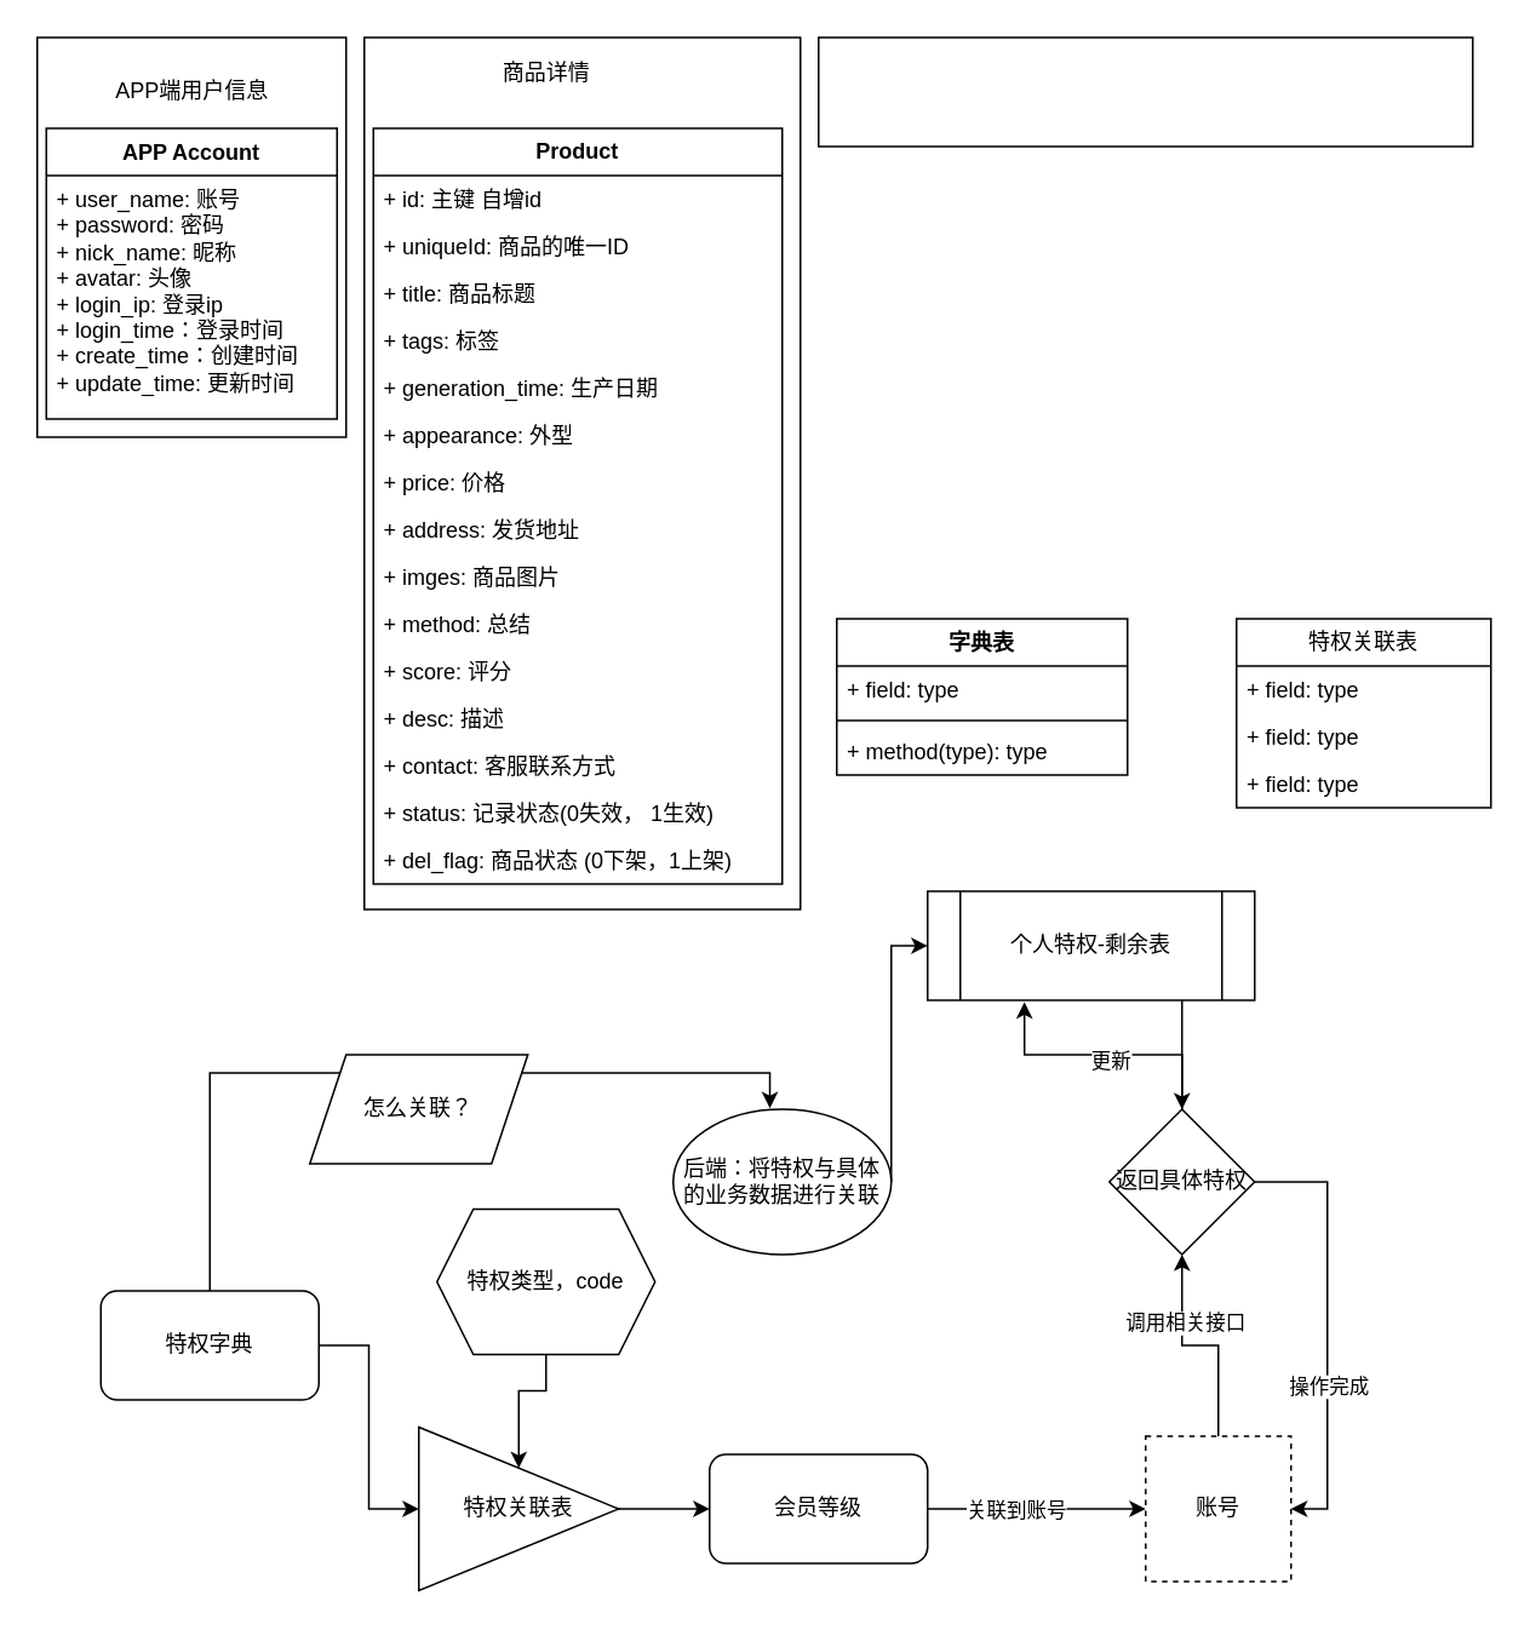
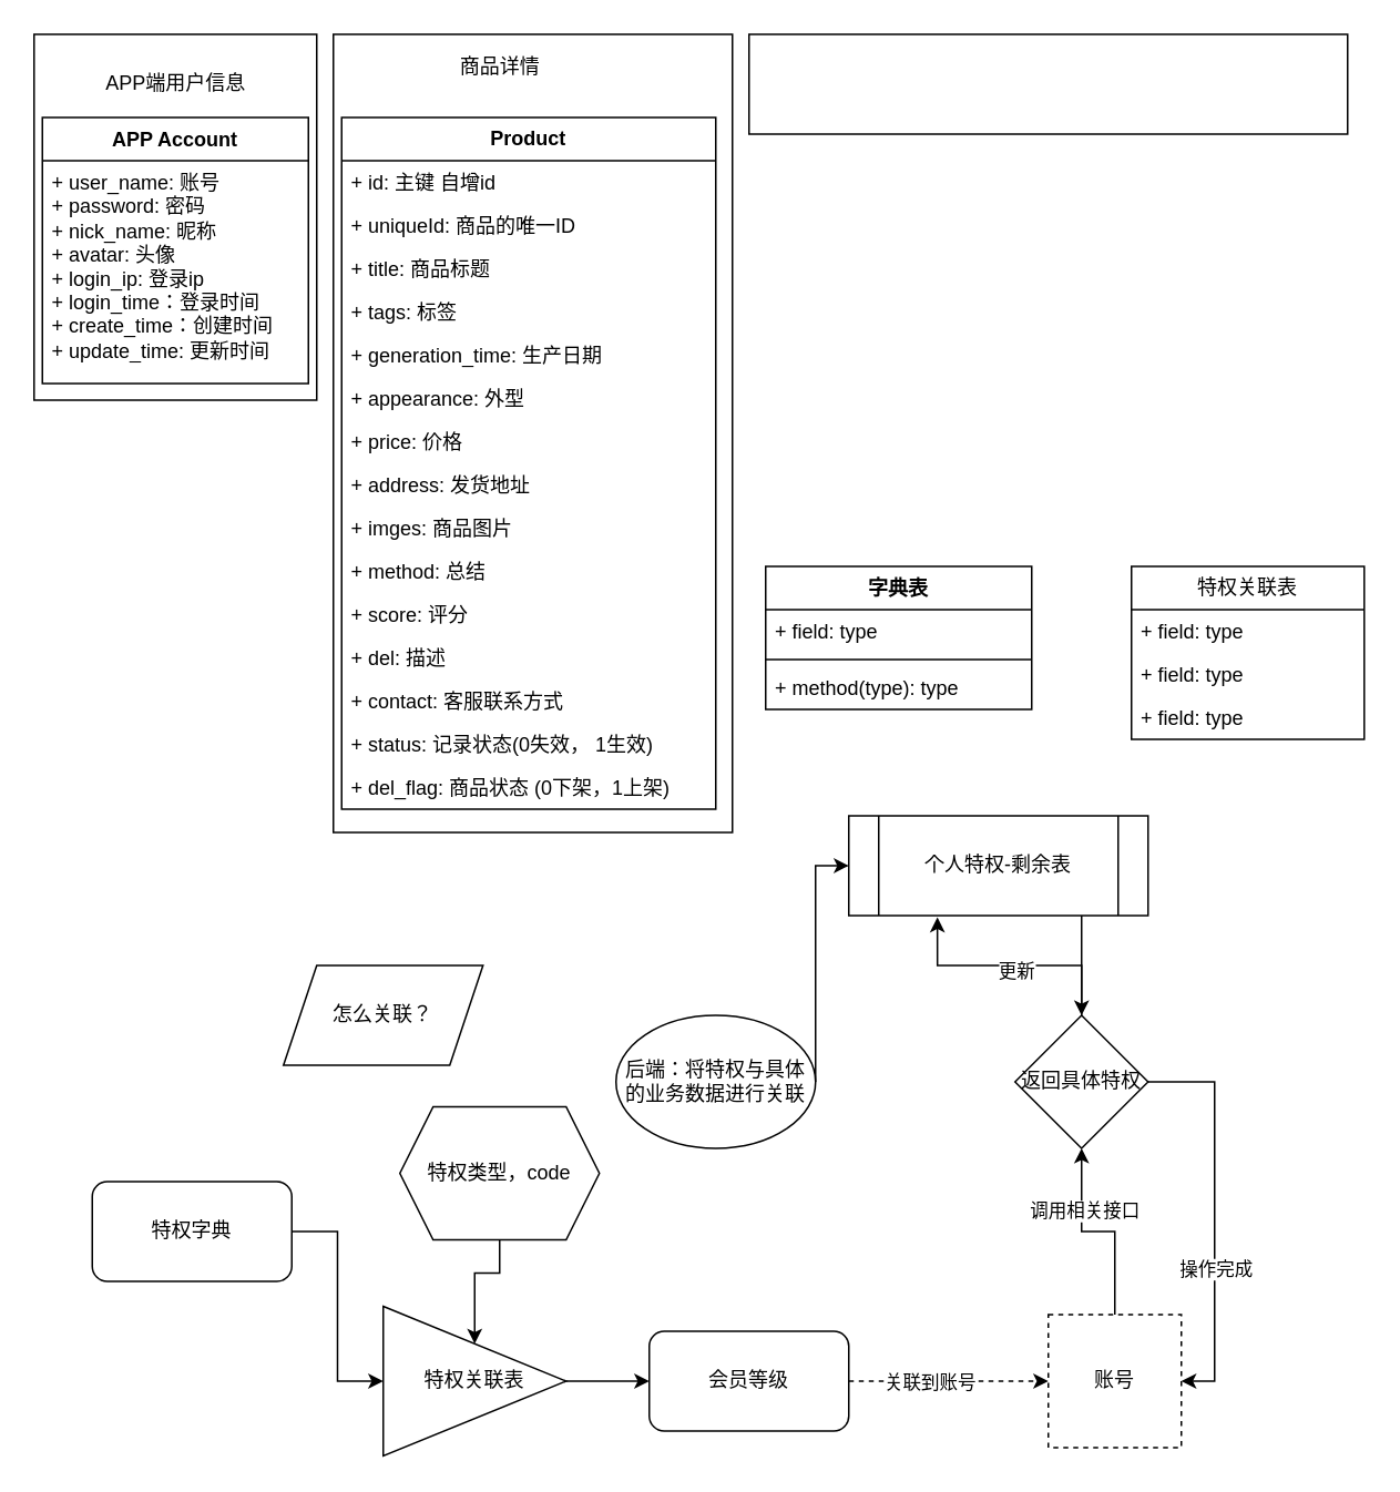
  <mxCell id="0" />
  <mxCell id="1" parent="0" />
  <mxCell id="2" value="" style="rounded=0;whiteSpace=wrap;html=1;align=left;movable=0;resizable=0;rotatable=0;deletable=0;editable=0;locked=1;connectable=0;" parent="1" vertex="1"><mxGeometry x="20" y="20" width="170" height="220" as="geometry" /></mxCell>
  <mxCell id="3" value="APP Account&lt;br&gt;" style="swimlane;fontStyle=1;align=center;verticalAlign=top;childLayout=stackLayout;horizontal=1;startSize=26;horizontalStack=0;resizeParent=1;resizeParentMax=0;resizeLast=0;collapsible=1;marginBottom=0;whiteSpace=wrap;html=1;movable=0;resizable=0;rotatable=0;deletable=0;editable=0;locked=1;connectable=0;" parent="1" vertex="1"><mxGeometry x="25" y="70" width="160" height="160" as="geometry" /></mxCell>
  <mxCell id="4" value="+ user_name: 账号&lt;br&gt;+ password: 密码&lt;br&gt;+ nick_name: 昵称&lt;br&gt;+&amp;nbsp;avatar: 头像&lt;br&gt;+ login_ip: 登录ip&lt;br&gt;+ login_time：登录时间&lt;br&gt;+ create_time：创建时间&lt;br&gt;+ update_time: 更新时间" style="text;strokeColor=none;fillColor=none;align=left;verticalAlign=top;spacingLeft=4;spacingRight=4;overflow=hidden;rotatable=0;points=[[0,0.5],[1,0.5]];portConstraint=eastwest;whiteSpace=wrap;html=1;movable=0;resizable=0;deletable=0;editable=0;locked=1;connectable=0;" parent="3" vertex="1"><mxGeometry y="26" width="160" height="134" as="geometry" /></mxCell>
  <mxCell id="5" value="&lt;p style=&quot;font-size: 12px;&quot;&gt;APP端用户信息&lt;/p&gt;" style="text;strokeColor=none;fillColor=none;html=1;fontSize=12;fontStyle=0;verticalAlign=middle;align=center;movable=0;resizable=0;rotatable=0;deletable=0;editable=0;locked=1;connectable=0;" parent="1" vertex="1"><mxGeometry x="55" y="30" width="100" height="40" as="geometry" /></mxCell>
  <mxCell id="6" value="" style="rounded=0;whiteSpace=wrap;html=1;movable=0;resizable=0;rotatable=0;deletable=0;editable=0;locked=1;connectable=0;" parent="1" vertex="1"><mxGeometry x="200" y="20" width="240" height="480" as="geometry" /></mxCell>
  <mxCell id="7" value="&lt;b&gt;Product&lt;/b&gt;" style="swimlane;fontStyle=0;childLayout=stackLayout;horizontal=1;startSize=26;fillColor=none;horizontalStack=0;resizeParent=1;resizeParentMax=0;resizeLast=0;collapsible=1;marginBottom=0;whiteSpace=wrap;html=1;movable=0;resizable=0;rotatable=0;deletable=0;editable=0;locked=1;connectable=0;" parent="1" vertex="1"><mxGeometry x="205" y="70" width="225" height="416" as="geometry" /></mxCell>
  <mxCell id="8" value="+ id: 主键 自增id" style="text;strokeColor=none;fillColor=none;align=left;verticalAlign=top;spacingLeft=4;spacingRight=4;overflow=hidden;rotatable=0;points=[[0,0.5],[1,0.5]];portConstraint=eastwest;whiteSpace=wrap;html=1;movable=0;resizable=0;deletable=0;editable=0;locked=1;connectable=0;" parent="7" vertex="1"><mxGeometry y="26" width="225" height="26" as="geometry" /></mxCell>
  <mxCell id="9" value="+ uniqueId: 商品的唯一ID" style="text;strokeColor=none;fillColor=none;align=left;verticalAlign=top;spacingLeft=4;spacingRight=4;overflow=hidden;rotatable=0;points=[[0,0.5],[1,0.5]];portConstraint=eastwest;whiteSpace=wrap;html=1;movable=0;resizable=0;deletable=0;editable=0;locked=1;connectable=0;" parent="7" vertex="1"><mxGeometry y="52" width="225" height="26" as="geometry" /></mxCell>
  <mxCell id="10" value="+ title: 商品标题" style="text;strokeColor=none;fillColor=none;align=left;verticalAlign=top;spacingLeft=4;spacingRight=4;overflow=hidden;rotatable=0;points=[[0,0.5],[1,0.5]];portConstraint=eastwest;whiteSpace=wrap;html=1;movable=0;resizable=0;deletable=0;editable=0;locked=1;connectable=0;" parent="7" vertex="1"><mxGeometry y="78" width="225" height="26" as="geometry" /></mxCell>
  <mxCell id="11" value="+ tags: 标签" style="text;strokeColor=none;fillColor=none;align=left;verticalAlign=top;spacingLeft=4;spacingRight=4;overflow=hidden;rotatable=0;points=[[0,0.5],[1,0.5]];portConstraint=eastwest;whiteSpace=wrap;html=1;movable=0;resizable=0;deletable=0;editable=0;locked=1;connectable=0;" parent="7" vertex="1"><mxGeometry y="104" width="225" height="26" as="geometry" /></mxCell>
  <mxCell id="12" value="+ generation_time: 生产日期" style="text;strokeColor=none;fillColor=none;align=left;verticalAlign=top;spacingLeft=4;spacingRight=4;overflow=hidden;rotatable=0;points=[[0,0.5],[1,0.5]];portConstraint=eastwest;whiteSpace=wrap;html=1;movable=0;resizable=0;deletable=0;editable=0;locked=1;connectable=0;" parent="7" vertex="1"><mxGeometry y="130" width="225" height="26" as="geometry" /></mxCell>
  <mxCell id="13" value="+ appearance: 外型" style="text;strokeColor=none;fillColor=none;align=left;verticalAlign=top;spacingLeft=4;spacingRight=4;overflow=hidden;rotatable=0;points=[[0,0.5],[1,0.5]];portConstraint=eastwest;whiteSpace=wrap;html=1;movable=0;resizable=0;deletable=0;editable=0;locked=1;connectable=0;" parent="7" vertex="1"><mxGeometry y="156" width="225" height="26" as="geometry" /></mxCell>
  <mxCell id="14" value="+ price: 价格" style="text;strokeColor=none;fillColor=none;align=left;verticalAlign=top;spacingLeft=4;spacingRight=4;overflow=hidden;rotatable=0;points=[[0,0.5],[1,0.5]];portConstraint=eastwest;whiteSpace=wrap;html=1;movable=0;resizable=0;deletable=0;editable=0;locked=1;connectable=0;" parent="7" vertex="1"><mxGeometry y="182" width="225" height="26" as="geometry" /></mxCell>
  <mxCell id="15" value="+ address: 发货地址" style="text;strokeColor=none;fillColor=none;align=left;verticalAlign=top;spacingLeft=4;spacingRight=4;overflow=hidden;rotatable=0;points=[[0,0.5],[1,0.5]];portConstraint=eastwest;whiteSpace=wrap;html=1;movable=0;resizable=0;deletable=0;editable=0;locked=1;connectable=0;" parent="7" vertex="1"><mxGeometry y="208" width="225" height="26" as="geometry" /></mxCell>
  <mxCell id="16" value="+ imges: 商品图片" style="text;strokeColor=none;fillColor=none;align=left;verticalAlign=top;spacingLeft=4;spacingRight=4;overflow=hidden;rotatable=0;points=[[0,0.5],[1,0.5]];portConstraint=eastwest;whiteSpace=wrap;html=1;movable=0;resizable=0;deletable=0;editable=0;locked=1;connectable=0;" parent="7" vertex="1"><mxGeometry y="234" width="225" height="26" as="geometry" /></mxCell>
  <mxCell id="17" value="+&amp;nbsp;method: 总结" style="text;strokeColor=none;fillColor=none;align=left;verticalAlign=top;spacingLeft=4;spacingRight=4;overflow=hidden;rotatable=0;points=[[0,0.5],[1,0.5]];portConstraint=eastwest;whiteSpace=wrap;html=1;movable=0;resizable=0;deletable=0;editable=0;locked=1;connectable=0;" parent="7" vertex="1"><mxGeometry y="260" width="225" height="26" as="geometry" /></mxCell>
  <mxCell id="18" value="+&amp;nbsp;score: 评分" style="text;strokeColor=none;fillColor=none;align=left;verticalAlign=top;spacingLeft=4;spacingRight=4;overflow=hidden;rotatable=0;points=[[0,0.5],[1,0.5]];portConstraint=eastwest;whiteSpace=wrap;html=1;movable=0;resizable=0;deletable=0;editable=0;locked=1;connectable=0;" parent="7" vertex="1"><mxGeometry y="286" width="225" height="26" as="geometry" /></mxCell>
- <mxCell id="19" value="+&amp;nbsp;desc: 描述" style="text;strokeColor=none;fillColor=none;align=left;verticalAlign=top;spacingLeft=4;spacingRight=4;overflow=hidden;rotatable=0;points=[[0,0.5],[1,0.5]];portConstraint=eastwest;whiteSpace=wrap;html=1;movable=0;resizable=0;deletable=0;editable=0;locked=1;connectable=0;" parent="7" vertex="1"><mxGeometry y="312" width="225" height="26" as="geometry" /></mxCell>
+ <mxCell id="19" value="+&amp;nbsp;del: 描述" style="text;strokeColor=none;fillColor=none;align=left;verticalAlign=top;spacingLeft=4;spacingRight=4;overflow=hidden;rotatable=0;points=[[0,0.5],[1,0.5]];portConstraint=eastwest;whiteSpace=wrap;html=1;movable=0;resizable=0;deletable=0;editable=0;locked=1;connectable=0;" parent="7" vertex="1"><mxGeometry y="312" width="225" height="26" as="geometry" /></mxCell>
  <mxCell id="20" value="+&amp;nbsp;contact: 客服联系方式" style="text;strokeColor=none;fillColor=none;align=left;verticalAlign=top;spacingLeft=4;spacingRight=4;overflow=hidden;rotatable=0;points=[[0,0.5],[1,0.5]];portConstraint=eastwest;whiteSpace=wrap;html=1;movable=0;resizable=0;deletable=0;editable=0;locked=1;connectable=0;" parent="7" vertex="1"><mxGeometry y="338" width="225" height="26" as="geometry" /></mxCell>
  <mxCell id="21" value="+ status: 记录状态(0失效， 1生效)" style="text;strokeColor=none;fillColor=none;align=left;verticalAlign=top;spacingLeft=4;spacingRight=4;overflow=hidden;rotatable=0;points=[[0,0.5],[1,0.5]];portConstraint=eastwest;whiteSpace=wrap;html=1;movable=0;resizable=0;deletable=0;editable=0;locked=1;connectable=0;" parent="7" vertex="1"><mxGeometry y="364" width="225" height="26" as="geometry" /></mxCell>
  <mxCell id="22" value="+ del_flag: 商品状态 (0下架，1上架)" style="text;strokeColor=none;fillColor=none;align=left;verticalAlign=top;spacingLeft=4;spacingRight=4;overflow=hidden;rotatable=0;points=[[0,0.5],[1,0.5]];portConstraint=eastwest;whiteSpace=wrap;html=1;movable=0;resizable=0;deletable=0;editable=0;locked=1;connectable=0;" parent="7" vertex="1"><mxGeometry y="390" width="225" height="26" as="geometry" /></mxCell>
  <mxCell id="23" value="商品详情" style="text;strokeColor=none;fillColor=none;html=1;fontSize=12;fontStyle=0;verticalAlign=middle;align=center;movable=0;resizable=0;rotatable=0;deletable=0;editable=0;locked=1;connectable=0;" parent="1" vertex="1"><mxGeometry x="250" y="20" width="100" height="40" as="geometry" /></mxCell>
  <mxCell id="24" value="" style="rounded=0;whiteSpace=wrap;html=1;" parent="1" vertex="1"><mxGeometry x="450" y="20" width="360" height="60" as="geometry" /></mxCell>
  <mxCell id="25" style="edgeStyle=orthogonalEdgeStyle;rounded=0;orthogonalLoop=1;jettySize=auto;html=1;entryX=0;entryY=0.5;entryDx=0;entryDy=0;" edge="1" parent="1" source="26" target="49"><mxGeometry relative="1" as="geometry" /></mxCell>
  <mxCell id="26" value="特权字典" style="rounded=1;whiteSpace=wrap;html=1;" parent="1" vertex="1"><mxGeometry x="55" y="710" width="120" height="60" as="geometry" /></mxCell>
- <mxCell id="27" style="edgeStyle=orthogonalEdgeStyle;rounded=0;orthogonalLoop=1;jettySize=auto;html=1;entryX=0;entryY=0.5;entryDx=0;entryDy=0;" parent="1" source="29" target="35" edge="1"><mxGeometry relative="1" as="geometry"><mxPoint x="540" y="830" as="sourcePoint" /></mxGeometry></mxCell>
+ <mxCell id="27" style="edgeStyle=orthogonalEdgeStyle;rounded=0;orthogonalLoop=1;jettySize=auto;html=1;entryX=0;entryY=0.5;entryDx=0;entryDy=0;dashed=1;" parent="1" source="29" target="35" edge="1"><mxGeometry relative="1" as="geometry"><mxPoint x="540" y="830" as="sourcePoint" /></mxGeometry></mxCell>
  <mxCell id="28" value="关联到账号" style="edgeLabel;html=1;align=center;verticalAlign=middle;resizable=0;points=[];" parent="27" vertex="1" connectable="0"><mxGeometry x="-0.48" y="1" relative="1" as="geometry"><mxPoint x="17" y="1" as="offset" /></mxGeometry></mxCell>
  <mxCell id="29" value="会员等级" style="rounded=1;whiteSpace=wrap;html=1;" parent="1" vertex="1"><mxGeometry x="390" y="800" width="120" height="60" as="geometry" /></mxCell>
  <mxCell id="30" style="edgeStyle=orthogonalEdgeStyle;rounded=0;orthogonalLoop=1;jettySize=auto;html=1;entryX=0;entryY=0.5;entryDx=0;entryDy=0;" edge="1" parent="1" source="31" target="53"><mxGeometry relative="1" as="geometry"><Array as="points"><mxPoint x="490" y="520" /></Array></mxGeometry></mxCell>
  <mxCell id="31" value="后端：将特权与具体的业务数据进行关联" style="ellipse;whiteSpace=wrap;html=1;" parent="1" vertex="1"><mxGeometry x="370" y="610" width="120" height="80" as="geometry" /></mxCell>
- <mxCell id="32" style="edgeStyle=orthogonalEdgeStyle;rounded=0;orthogonalLoop=1;jettySize=auto;html=1;entryX=0.443;entryY=-0.007;entryDx=0;entryDy=0;entryPerimeter=0;exitX=0.5;exitY=0;exitDx=0;exitDy=0;" parent="1" source="26" target="31" edge="1"><mxGeometry relative="1" as="geometry" /></mxCell>
  <mxCell id="33" style="edgeStyle=orthogonalEdgeStyle;rounded=0;orthogonalLoop=1;jettySize=auto;html=1;" parent="1" source="35" target="38" edge="1"><mxGeometry relative="1" as="geometry" /></mxCell>
  <mxCell id="34" value="调用相关接口" style="edgeLabel;html=1;align=center;verticalAlign=middle;resizable=0;points=[];" parent="33" vertex="1" connectable="0"><mxGeometry x="0.387" y="-1" relative="1" as="geometry"><mxPoint as="offset" /></mxGeometry></mxCell>
  <mxCell id="35" value="账号" style="whiteSpace=wrap;html=1;aspect=fixed;dashed=1;" parent="1" vertex="1"><mxGeometry x="630" y="790" width="80" height="80" as="geometry" /></mxCell>
  <mxCell id="36" style="edgeStyle=orthogonalEdgeStyle;rounded=0;orthogonalLoop=1;jettySize=auto;html=1;entryX=1;entryY=0.5;entryDx=0;entryDy=0;exitX=1;exitY=0.5;exitDx=0;exitDy=0;" parent="1" source="38" target="35" edge="1"><mxGeometry relative="1" as="geometry" /></mxCell>
  <mxCell id="37" value="操作完成" style="edgeLabel;html=1;align=center;verticalAlign=middle;resizable=0;points=[];" parent="36" vertex="1" connectable="0"><mxGeometry x="0.265" relative="1" as="geometry"><mxPoint as="offset" /></mxGeometry></mxCell>
  <mxCell id="38" value="返回具体特权" style="rhombus;whiteSpace=wrap;html=1;" parent="1" vertex="1"><mxGeometry x="610" y="610" width="80" height="80" as="geometry" /></mxCell>
  <mxCell id="39" value="怎么关联？" style="shape=parallelogram;perimeter=parallelogramPerimeter;whiteSpace=wrap;html=1;fixedSize=1;" vertex="1" parent="1"><mxGeometry x="170" y="580" width="120" height="60" as="geometry" /></mxCell>
  <mxCell id="40" value="特权关联表" style="swimlane;fontStyle=0;childLayout=stackLayout;horizontal=1;startSize=26;fillColor=none;horizontalStack=0;resizeParent=1;resizeParentMax=0;resizeLast=0;collapsible=1;marginBottom=0;whiteSpace=wrap;html=1;" vertex="1" parent="1"><mxGeometry x="680" y="340" width="140" height="104" as="geometry" /></mxCell>
  <mxCell id="41" value="+ field: type" style="text;strokeColor=none;fillColor=none;align=left;verticalAlign=top;spacingLeft=4;spacingRight=4;overflow=hidden;rotatable=0;points=[[0,0.5],[1,0.5]];portConstraint=eastwest;whiteSpace=wrap;html=1;" vertex="1" parent="40"><mxGeometry y="26" width="140" height="26" as="geometry" /></mxCell>
  <mxCell id="42" value="+ field: type" style="text;strokeColor=none;fillColor=none;align=left;verticalAlign=top;spacingLeft=4;spacingRight=4;overflow=hidden;rotatable=0;points=[[0,0.5],[1,0.5]];portConstraint=eastwest;whiteSpace=wrap;html=1;" vertex="1" parent="40"><mxGeometry y="52" width="140" height="26" as="geometry" /></mxCell>
  <mxCell id="43" value="+ field: type" style="text;strokeColor=none;fillColor=none;align=left;verticalAlign=top;spacingLeft=4;spacingRight=4;overflow=hidden;rotatable=0;points=[[0,0.5],[1,0.5]];portConstraint=eastwest;whiteSpace=wrap;html=1;" vertex="1" parent="40"><mxGeometry y="78" width="140" height="26" as="geometry" /></mxCell>
  <mxCell id="44" value="字典表" style="swimlane;fontStyle=1;align=center;verticalAlign=top;childLayout=stackLayout;horizontal=1;startSize=26;horizontalStack=0;resizeParent=1;resizeParentMax=0;resizeLast=0;collapsible=1;marginBottom=0;whiteSpace=wrap;html=1;" vertex="1" parent="1"><mxGeometry x="460" y="340" width="160" height="86" as="geometry" /></mxCell>
  <mxCell id="45" value="+ field: type" style="text;strokeColor=none;fillColor=none;align=left;verticalAlign=top;spacingLeft=4;spacingRight=4;overflow=hidden;rotatable=0;points=[[0,0.5],[1,0.5]];portConstraint=eastwest;whiteSpace=wrap;html=1;" vertex="1" parent="44"><mxGeometry y="26" width="160" height="26" as="geometry" /></mxCell>
  <mxCell id="46" value="" style="line;strokeWidth=1;fillColor=none;align=left;verticalAlign=middle;spacingTop=-1;spacingLeft=3;spacingRight=3;rotatable=0;labelPosition=right;points=[];portConstraint=eastwest;strokeColor=inherit;" vertex="1" parent="44"><mxGeometry y="52" width="160" height="8" as="geometry" /></mxCell>
  <mxCell id="47" value="+ method(type): type" style="text;strokeColor=none;fillColor=none;align=left;verticalAlign=top;spacingLeft=4;spacingRight=4;overflow=hidden;rotatable=0;points=[[0,0.5],[1,0.5]];portConstraint=eastwest;whiteSpace=wrap;html=1;" vertex="1" parent="44"><mxGeometry y="60" width="160" height="26" as="geometry" /></mxCell>
  <mxCell id="48" style="edgeStyle=orthogonalEdgeStyle;rounded=0;orthogonalLoop=1;jettySize=auto;html=1;entryX=0;entryY=0.5;entryDx=0;entryDy=0;" edge="1" parent="1" source="49" target="29"><mxGeometry relative="1" as="geometry" /></mxCell>
  <mxCell id="49" value="特权关联表" style="triangle;whiteSpace=wrap;html=1;" vertex="1" parent="1"><mxGeometry x="230" y="785" width="110" height="90" as="geometry" /></mxCell>
  <mxCell id="50" style="edgeStyle=orthogonalEdgeStyle;rounded=0;orthogonalLoop=1;jettySize=auto;html=1;entryX=0.5;entryY=0;entryDx=0;entryDy=0;" edge="1" parent="1" source="51" target="49"><mxGeometry relative="1" as="geometry" /></mxCell>
  <mxCell id="51" value="特权类型，code" style="shape=hexagon;perimeter=hexagonPerimeter2;whiteSpace=wrap;html=1;fixedSize=1;" vertex="1" parent="1"><mxGeometry x="240" y="665" width="120" height="80" as="geometry" /></mxCell>
  <mxCell id="52" style="edgeStyle=orthogonalEdgeStyle;rounded=0;orthogonalLoop=1;jettySize=auto;html=1;entryX=0.5;entryY=0;entryDx=0;entryDy=0;" edge="1" parent="1" source="53" target="38"><mxGeometry relative="1" as="geometry"><Array as="points"><mxPoint x="650" y="580" /><mxPoint x="650" y="580" /></Array></mxGeometry></mxCell>
  <mxCell id="53" value="个人特权-剩余表" style="shape=process;whiteSpace=wrap;html=1;backgroundOutline=1;" vertex="1" parent="1"><mxGeometry x="510" y="490" width="180" height="60" as="geometry" /></mxCell>
  <mxCell id="54" style="edgeStyle=orthogonalEdgeStyle;rounded=0;orthogonalLoop=1;jettySize=auto;html=1;entryX=0.296;entryY=1.017;entryDx=0;entryDy=0;entryPerimeter=0;" edge="1" parent="1" source="38" target="53"><mxGeometry relative="1" as="geometry" /></mxCell>
  <mxCell id="55" value="更新" style="edgeLabel;html=1;align=center;verticalAlign=middle;resizable=0;points=[];" vertex="1" connectable="0" parent="54"><mxGeometry x="-0.034" y="3" relative="1" as="geometry"><mxPoint as="offset" /></mxGeometry></mxCell>
